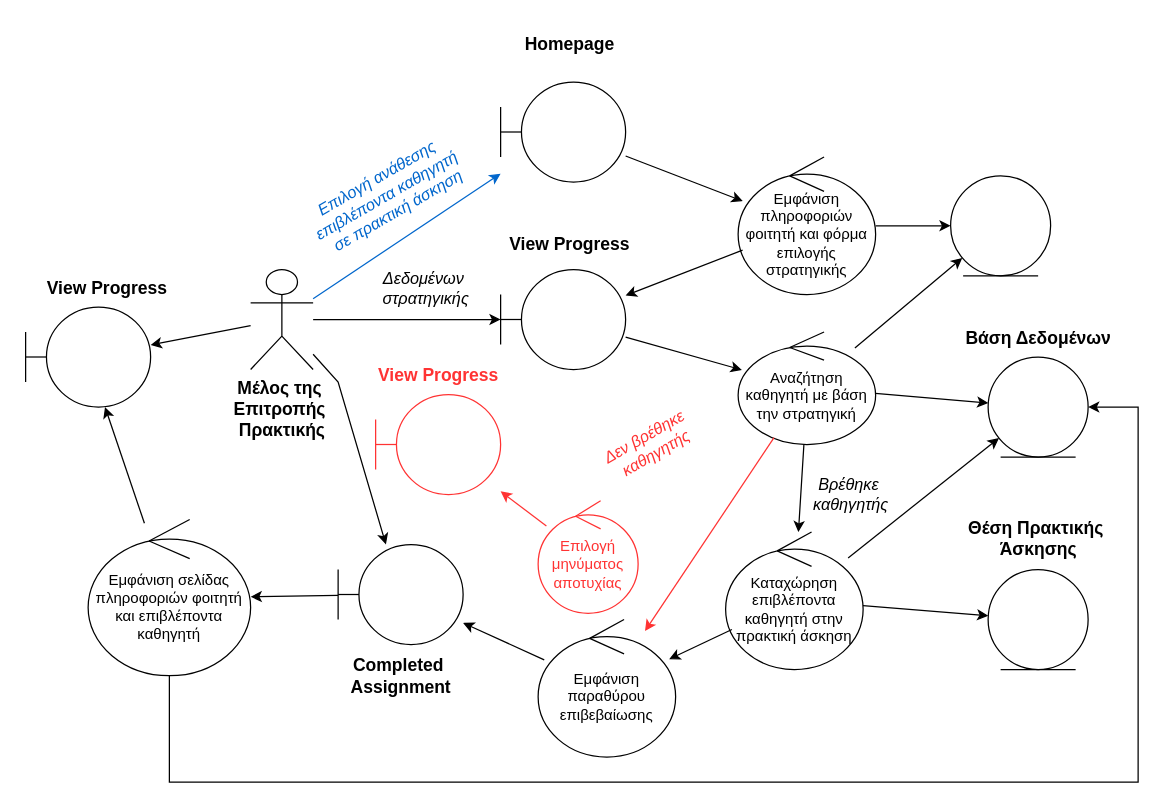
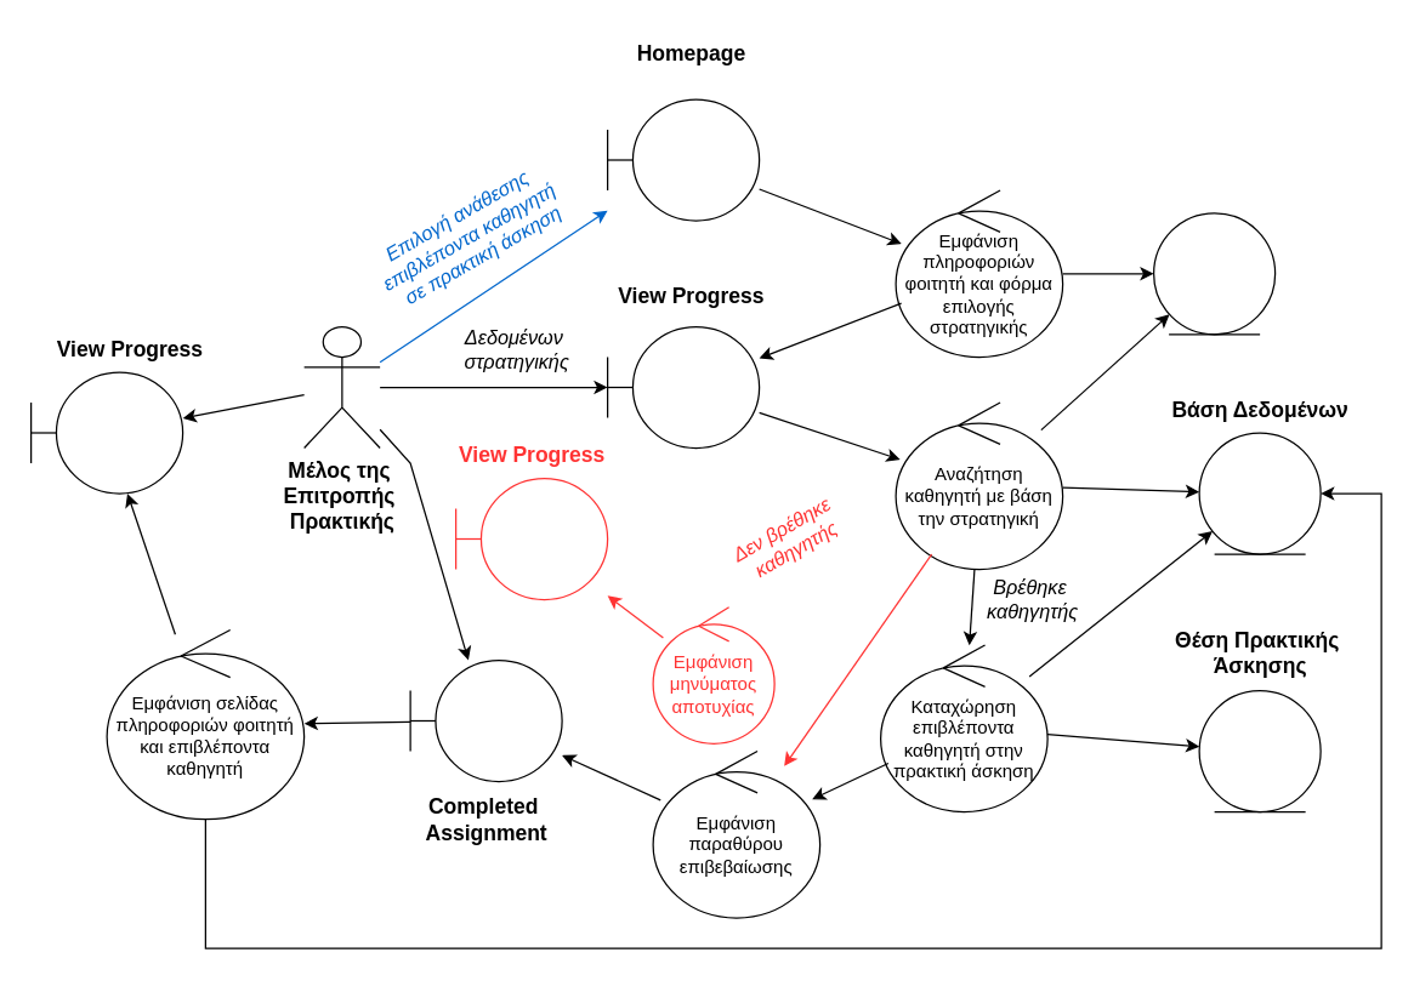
  <mxCell id="0" />
  <mxCell id="1" parent="0" />
  <mxCell id="2" value="&lt;span style=&quot;font-size: 14px;&quot;&gt;&lt;b&gt;Μέλος της&amp;nbsp;&lt;/b&gt;&lt;/span&gt;&lt;div&gt;&lt;span style=&quot;font-size: 14px;&quot;&gt;&lt;b&gt;Επιτροπής&amp;nbsp;&lt;/b&gt;&lt;/span&gt;&lt;div&gt;&lt;span style=&quot;font-size: 14px;&quot;&gt;&lt;b&gt;Πρακτικής&lt;/b&gt;&lt;/span&gt;&lt;/div&gt;&lt;/div&gt;" style="shape=umlActor;verticalLabelPosition=bottom;verticalAlign=top;html=1;outlineConnect=0;" vertex="1" parent="1"><mxGeometry x="200" y="215" width="50" height="80" as="geometry" /></mxCell>
  <mxCell id="3" value="" style="shape=umlBoundary;whiteSpace=wrap;html=1;" vertex="1" parent="1"><mxGeometry x="400" y="65" width="100" height="80" as="geometry" /></mxCell>
  <mxCell id="4" value="Homepage" style="text;html=1;align=center;verticalAlign=middle;resizable=0;points=[];autosize=1;strokeColor=none;fillColor=none;fontSize=14;fontStyle=1" vertex="1" parent="1"><mxGeometry x="410" y="20" width="90" height="30" as="geometry" /></mxCell>
  <mxCell id="5" value="" style="endArrow=classic;html=1;rounded=0;strokeColor=#0066CC;" edge="1" parent="1" source="2" target="3"><mxGeometry width="50" height="50" relative="1" as="geometry"><mxPoint x="340" y="293" as="sourcePoint" /><mxPoint x="840" y="415" as="targetPoint" /></mxGeometry></mxCell>
  <mxCell id="6" value="Επιλογή ανάθεσης&amp;nbsp;&lt;div&gt;επιβλέποντα καθηγητή&amp;nbsp;&lt;/div&gt;&lt;div&gt;σε πρακτική άσκηση&lt;/div&gt;" style="text;html=1;align=center;verticalAlign=middle;resizable=0;points=[];autosize=1;strokeColor=none;fillColor=none;rotation=-30;fontSize=13;fontStyle=2;fontColor=#0066CC;" vertex="1" parent="1"><mxGeometry x="230" y="125" width="160" height="60" as="geometry" /></mxCell>
  <mxCell id="7" value="" style="shape=umlBoundary;whiteSpace=wrap;html=1;" vertex="1" parent="1"><mxGeometry x="400" y="215" width="100" height="80" as="geometry" /></mxCell>
  <mxCell id="8" value="Εμφάνιση πληροφοριών φοιτητή και φόρμα επιλογής στρατηγικής" style="ellipse;shape=umlControl;whiteSpace=wrap;html=1;fontStyle=0" vertex="1" parent="1"><mxGeometry x="590" y="125" width="110" height="110" as="geometry" /></mxCell>
  <mxCell id="9" value="" style="endArrow=classic;html=1;rounded=0;" edge="1" parent="1" source="3" target="8"><mxGeometry width="50" height="50" relative="1" as="geometry"><mxPoint x="580" y="315" as="sourcePoint" /><mxPoint x="630" y="265" as="targetPoint" /></mxGeometry></mxCell>
  <mxCell id="10" value="" style="endArrow=classic;html=1;rounded=0;" edge="1" parent="1" source="8" target="7"><mxGeometry width="50" height="50" relative="1" as="geometry"><mxPoint x="580" y="315" as="sourcePoint" /><mxPoint x="630" y="265" as="targetPoint" /></mxGeometry></mxCell>
  <mxCell id="11" value="" style="ellipse;shape=umlEntity;whiteSpace=wrap;html=1;" vertex="1" parent="1"><mxGeometry x="760" y="140" width="80" height="80" as="geometry" /></mxCell>
  <mxCell id="12" value="" style="endArrow=classic;html=1;rounded=0;" edge="1" parent="1" source="8" target="11"><mxGeometry width="50" height="50" relative="1" as="geometry"><mxPoint x="580" y="315" as="sourcePoint" /><mxPoint x="630" y="265" as="targetPoint" /></mxGeometry></mxCell>
  <mxCell id="13" value="" style="endArrow=classic;html=1;rounded=0;" edge="1" parent="1" source="2" target="7"><mxGeometry width="50" height="50" relative="1" as="geometry"><mxPoint x="580" y="315" as="sourcePoint" /><mxPoint x="630" y="265" as="targetPoint" /></mxGeometry></mxCell>
  <mxCell id="14" value="Δεδομένων&amp;nbsp;&lt;div&gt;στρατηγικής&lt;/div&gt;" style="text;html=1;align=center;verticalAlign=middle;resizable=0;points=[];autosize=1;strokeColor=none;fillColor=none;fontSize=13;fontStyle=2" vertex="1" parent="1"><mxGeometry x="295" y="210" width="90" height="40" as="geometry" /></mxCell>
  <mxCell id="15" value="View Progress" style="text;html=1;align=center;verticalAlign=middle;resizable=0;points=[];autosize=1;strokeColor=none;fillColor=none;fontStyle=1;fontSize=14;" vertex="1" parent="1"><mxGeometry x="400" y="180" width="110" height="30" as="geometry" /></mxCell>
- <mxCell id="16" value="Αναζήτηση καθηγητή με βάση την στρατηγική" style="ellipse;shape=umlControl;whiteSpace=wrap;html=1;fontStyle=0" vertex="1" parent="1"><mxGeometry x="590" y="265" width="110" height="90" as="geometry" /></mxCell>
+ <mxCell id="16" value="Αναζήτηση καθηγητή με βάση την στρατηγική" style="ellipse;shape=umlControl;whiteSpace=wrap;html=1;fontStyle=0" vertex="1" parent="1"><mxGeometry x="590" y="265" width="110" height="110" as="geometry" /></mxCell>
  <mxCell id="17" value="" style="endArrow=classic;html=1;rounded=0;" edge="1" parent="1" source="16" target="11"><mxGeometry width="50" height="50" relative="1" as="geometry"><mxPoint x="580" y="315" as="sourcePoint" /><mxPoint x="630" y="265" as="targetPoint" /></mxGeometry></mxCell>
  <mxCell id="18" value="" style="endArrow=classic;html=1;rounded=0;" edge="1" parent="1" source="7" target="16"><mxGeometry width="50" height="50" relative="1" as="geometry"><mxPoint x="580" y="315" as="sourcePoint" /><mxPoint x="630" y="265" as="targetPoint" /></mxGeometry></mxCell>
  <mxCell id="19" value="" style="ellipse;shape=umlEntity;whiteSpace=wrap;html=1;" vertex="1" parent="1"><mxGeometry x="790" y="285" width="80" height="80" as="geometry" /></mxCell>
  <mxCell id="20" value="Βάση Δεδομένων" style="text;html=1;align=center;verticalAlign=middle;resizable=0;points=[];autosize=1;strokeColor=none;fillColor=none;fontSize=14;fontStyle=1" vertex="1" parent="1"><mxGeometry x="765" y="255" width="130" height="30" as="geometry" /></mxCell>
  <mxCell id="21" value="" style="endArrow=classic;html=1;rounded=0;" edge="1" parent="1" source="16" target="19"><mxGeometry width="50" height="50" relative="1" as="geometry"><mxPoint x="580" y="315" as="sourcePoint" /><mxPoint x="630" y="265" as="targetPoint" /></mxGeometry></mxCell>
  <mxCell id="22" value="" style="ellipse;shape=umlEntity;whiteSpace=wrap;html=1;" vertex="1" parent="1"><mxGeometry x="790" y="455" width="80" height="80" as="geometry" /></mxCell>
  <mxCell id="23" value="Θέση Πρακτικής&amp;nbsp;&lt;div&gt;Άσκησης&lt;/div&gt;" style="text;html=1;align=center;verticalAlign=middle;resizable=0;points=[];autosize=1;strokeColor=none;fillColor=none;fontSize=14;fontStyle=1" vertex="1" parent="1"><mxGeometry x="765" y="405" width="130" height="50" as="geometry" /></mxCell>
  <mxCell id="24" value="" style="endArrow=classic;html=1;rounded=0;" edge="1" parent="1" source="25" target="22"><mxGeometry width="50" height="50" relative="1" as="geometry"><mxPoint x="315" y="445" as="sourcePoint" /><mxPoint x="365" y="395" as="targetPoint" /></mxGeometry></mxCell>
  <mxCell id="25" value="Καταχώρηση επιβλέποντα καθηγητή στην πρακτική άσκηση" style="ellipse;shape=umlControl;whiteSpace=wrap;html=1;fontStyle=0" vertex="1" parent="1"><mxGeometry x="580" y="425" width="110" height="110" as="geometry" /></mxCell>
  <mxCell id="26" value="" style="endArrow=classic;html=1;rounded=0;" edge="1" parent="1" source="16" target="25"><mxGeometry width="50" height="50" relative="1" as="geometry"><mxPoint x="580" y="315" as="sourcePoint" /><mxPoint x="740" y="385" as="targetPoint" /></mxGeometry></mxCell>
  <mxCell id="27" value="" style="endArrow=classic;html=1;rounded=0;" edge="1" parent="1" source="25" target="19"><mxGeometry width="50" height="50" relative="1" as="geometry"><mxPoint x="620" y="396.6" as="sourcePoint" /><mxPoint x="830.032" y="405.001" as="targetPoint" /></mxGeometry></mxCell>
  <mxCell id="28" value="Βρέθηκε&amp;nbsp;&lt;div&gt;καθηγητής&lt;/div&gt;" style="text;html=1;align=center;verticalAlign=middle;resizable=0;points=[];autosize=1;strokeColor=none;fillColor=none;fontStyle=2;fontSize=13;" vertex="1" parent="1"><mxGeometry x="640" y="375" width="80" height="40" as="geometry" /></mxCell>
  <mxCell id="29" value="" style="shape=umlBoundary;whiteSpace=wrap;html=1;" vertex="1" parent="1"><mxGeometry x="270" y="435" width="100" height="80" as="geometry" /></mxCell>
  <mxCell id="30" value="Completed&amp;nbsp;&lt;div&gt;Assignment&lt;/div&gt;" style="text;html=1;align=center;verticalAlign=middle;resizable=0;points=[];autosize=1;strokeColor=none;fillColor=none;fontSize=14;fontStyle=1" vertex="1" parent="1"><mxGeometry x="270" y="515" width="100" height="50" as="geometry" /></mxCell>
  <mxCell id="31" value="Εμφάνιση παραθύρου επιβεβαίωσης" style="ellipse;shape=umlControl;whiteSpace=wrap;html=1;fontStyle=0" vertex="1" parent="1"><mxGeometry x="430" y="495" width="110" height="110" as="geometry" /></mxCell>
  <mxCell id="32" value="" style="endArrow=classic;html=1;rounded=0;" edge="1" parent="1" source="31" target="29"><mxGeometry width="50" height="50" relative="1" as="geometry"><mxPoint x="580" y="315" as="sourcePoint" /><mxPoint x="630" y="265" as="targetPoint" /></mxGeometry></mxCell>
  <mxCell id="33" value="" style="endArrow=classic;html=1;rounded=0;" edge="1" parent="1" source="25" target="31"><mxGeometry width="50" height="50" relative="1" as="geometry"><mxPoint x="580" y="315" as="sourcePoint" /><mxPoint x="630" y="265" as="targetPoint" /></mxGeometry></mxCell>
  <mxCell id="34" value="" style="endArrow=classic;html=1;rounded=0;" edge="1" parent="1" source="2" target="29"><mxGeometry width="50" height="50" relative="1" as="geometry"><mxPoint x="580" y="315" as="sourcePoint" /><mxPoint x="630" y="265" as="targetPoint" /><Array as="points"><mxPoint x="270" y="305" /></Array></mxGeometry></mxCell>
  <mxCell id="35" value="Εμφάνιση σελίδας πληροφοριών φοιτητή και επιβλέποντα καθηγητή" style="ellipse;shape=umlControl;whiteSpace=wrap;html=1;fontStyle=0" vertex="1" parent="1"><mxGeometry x="70" y="415" width="130" height="125" as="geometry" /></mxCell>
  <mxCell id="36" value="" style="endArrow=classic;html=1;rounded=0;" edge="1" parent="1" source="29" target="35"><mxGeometry width="50" height="50" relative="1" as="geometry"><mxPoint x="564.21" y="359.81" as="sourcePoint" /><mxPoint x="179.999" y="500.18" as="targetPoint" /></mxGeometry></mxCell>
  <mxCell id="37" value="" style="shape=umlBoundary;whiteSpace=wrap;html=1;" vertex="1" parent="1"><mxGeometry x="20" y="245" width="100" height="80" as="geometry" /></mxCell>
  <mxCell id="38" value="View Progress" style="text;html=1;align=center;verticalAlign=middle;resizable=0;points=[];autosize=1;strokeColor=none;fillColor=none;fontStyle=1;fontSize=14;" vertex="1" parent="1"><mxGeometry x="30" y="215" width="110" height="30" as="geometry" /></mxCell>
  <mxCell id="39" value="" style="endArrow=classic;html=1;rounded=0;" edge="1" parent="1" source="35" target="37"><mxGeometry width="50" height="50" relative="1" as="geometry"><mxPoint x="580" y="315" as="sourcePoint" /><mxPoint x="630" y="265" as="targetPoint" /></mxGeometry></mxCell>
  <mxCell id="40" value="" style="endArrow=classic;html=1;rounded=0;" edge="1" parent="1" source="35" target="19"><mxGeometry width="50" height="50" relative="1" as="geometry"><mxPoint x="440" y="445" as="sourcePoint" /><mxPoint x="900" y="315" as="targetPoint" /><Array as="points"><mxPoint x="135" y="625" /><mxPoint x="470" y="625" /><mxPoint x="910" y="625" /><mxPoint x="910" y="325" /></Array></mxGeometry></mxCell>
  <mxCell id="41" value="" style="endArrow=classic;html=1;rounded=0;" edge="1" parent="1" source="2" target="37"><mxGeometry width="50" height="50" relative="1" as="geometry"><mxPoint x="510" y="395" as="sourcePoint" /><mxPoint x="560" y="345" as="targetPoint" /></mxGeometry></mxCell>
- <mxCell id="42" value="Επιλογή μηνύματος αποτυχίας" style="ellipse;shape=umlControl;whiteSpace=wrap;html=1;fontStyle=0;strokeColor=light-dark(#FF3333,#ED0202);fontColor=light-dark(#FF3333,#ED0202);" vertex="1" parent="1"><mxGeometry x="430" y="400" width="80" height="90" as="geometry" /></mxCell>
+ <mxCell id="42" value="Εμφάνιση μηνύματος αποτυχίας" style="ellipse;shape=umlControl;whiteSpace=wrap;html=1;fontStyle=0;strokeColor=light-dark(#FF3333,#ED0202);fontColor=light-dark(#FF3333,#ED0202);" vertex="1" parent="1"><mxGeometry x="430" y="400" width="80" height="90" as="geometry" /></mxCell>
  <mxCell id="43" value="" style="endArrow=classic;html=1;rounded=0;strokeColor=light-dark(#FF3333,#ED0202);" edge="1" parent="1" source="16" target="31"><mxGeometry width="50" height="50" relative="1" as="geometry"><mxPoint x="510" y="395" as="sourcePoint" /><mxPoint x="560" y="345" as="targetPoint" /></mxGeometry></mxCell>
  <mxCell id="44" value="Δεν βρέθηκε&amp;nbsp;&lt;div&gt;καθηγητής&lt;/div&gt;" style="text;html=1;align=center;verticalAlign=middle;resizable=0;points=[];autosize=1;strokeColor=none;fillColor=none;fontSize=13;fontStyle=2;fontColor=light-dark(#FF3333,#ED0202);rotation=-30;" vertex="1" parent="1"><mxGeometry x="470" y="335" width="100" height="40" as="geometry" /></mxCell>
  <mxCell id="45" value="" style="endArrow=classic;html=1;rounded=0;strokeColor=light-dark(#FF3333,#ED0202);" edge="1" parent="1" source="42" target="46"><mxGeometry width="50" height="50" relative="1" as="geometry"><mxPoint x="605" y="352" as="sourcePoint" /><mxPoint x="487" y="404" as="targetPoint" /></mxGeometry></mxCell>
  <mxCell id="46" value="" style="shape=umlBoundary;whiteSpace=wrap;html=1;strokeColor=light-dark(#FF3333,#ED0202);" vertex="1" parent="1"><mxGeometry x="300" y="315" width="100" height="80" as="geometry" /></mxCell>
  <mxCell id="47" value="View Progress" style="text;html=1;align=center;verticalAlign=middle;resizable=0;points=[];autosize=1;strokeColor=none;fillColor=none;fontStyle=1;fontSize=14;fontColor=light-dark(#FF3333,#ED0202);" vertex="1" parent="1"><mxGeometry x="295" y="285" width="110" height="30" as="geometry" /></mxCell>
